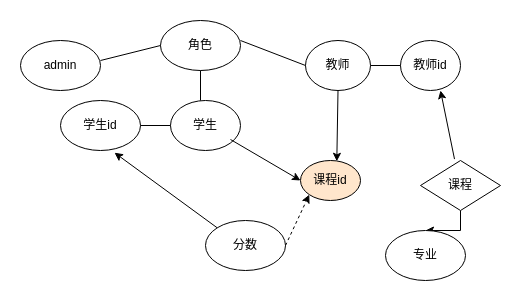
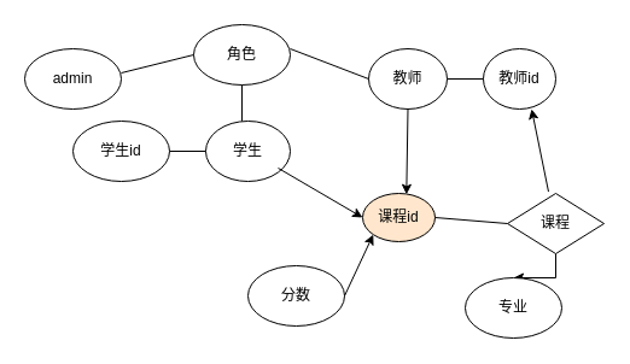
  <mxCell id="0" />
  <mxCell id="1" parent="0" />
  <mxCell id="2" value="角色" style="ellipse;whiteSpace=wrap;html=1;" vertex="1" parent="1"><mxGeometry x="160" y="20" width="80" height="50" as="geometry" /></mxCell>
  <mxCell id="3" value="教师" style="ellipse;whiteSpace=wrap;html=1;" vertex="1" parent="1"><mxGeometry x="305" y="40" width="65" height="50" as="geometry" /></mxCell>
  <mxCell id="4" value="学生" style="ellipse;whiteSpace=wrap;html=1;" vertex="1" parent="1"><mxGeometry x="170" y="100" width="70" height="50" as="geometry" /></mxCell>
  <mxCell id="5" value="admin" style="ellipse;whiteSpace=wrap;html=1;" vertex="1" parent="1"><mxGeometry x="20" y="40" width="80" height="50" as="geometry" /></mxCell>
  <mxCell id="6" value="课程id" style="ellipse;whiteSpace=wrap;html=1;fillColor=#ffe6cc;" vertex="1" parent="1"><mxGeometry x="300" y="160" width="60" height="40" as="geometry" /></mxCell>
  <mxCell id="7" value="" style="endArrow=classic;html=1;rounded=0;exitX=0.5;exitY=1;exitDx=0;exitDy=0;entryX=0.605;entryY=0.02;entryDx=0;entryDy=0;entryPerimeter=0;" edge="1" parent="1" source="3" target="6"><mxGeometry width="50" height="50" relative="1" as="geometry"><mxPoint x="300" y="150" as="sourcePoint" /><mxPoint x="360" y="160" as="targetPoint" /></mxGeometry></mxCell>
  <mxCell id="8" value="" style="endArrow=classic;html=1;rounded=0;exitX=0.5;exitY=1;exitDx=0;exitDy=0;entryX=0;entryY=0.5;entryDx=0;entryDy=0;" edge="1" parent="1" target="6"><mxGeometry width="50" height="50" relative="1" as="geometry"><mxPoint x="230" y="139" as="sourcePoint" /><mxPoint x="233.4" y="210" as="targetPoint" /></mxGeometry></mxCell>
  <mxCell id="9" value="分数" style="ellipse;whiteSpace=wrap;html=1;" vertex="1" parent="1"><mxGeometry x="205" y="220" width="80" height="50" as="geometry" /></mxCell>
  <mxCell id="10" value="" style="edgeStyle=orthogonalEdgeStyle;rounded=0;orthogonalLoop=1;jettySize=auto;html=1;" edge="1" parent="1" source="11" target="12"><mxGeometry relative="1" as="geometry" /></mxCell>
  <mxCell id="11" value="课程" style="rhombus;whiteSpace=wrap;html=1;" vertex="1" parent="1"><mxGeometry x="420" y="160" width="80" height="50" as="geometry" /></mxCell>
  <mxCell id="12" value="专业" style="ellipse;whiteSpace=wrap;html=1;" vertex="1" parent="1"><mxGeometry x="385" y="230" width="80" height="50" as="geometry" /></mxCell>
  <mxCell id="13" value="学生id" style="ellipse;whiteSpace=wrap;html=1;" vertex="1" parent="1"><mxGeometry x="60" y="100" width="80" height="50" as="geometry" /></mxCell>
- <mxCell id="14" value="" style="endArrow=classic;html=1;rounded=0;exitX=0;exitY=0;exitDx=0;exitDy=0;entryX=0.675;entryY=1.044;entryDx=0;entryDy=0;entryPerimeter=0;" edge="1" parent="1" source="9" target="13"><mxGeometry width="50" height="50" relative="1" as="geometry"><mxPoint x="120" y="150" as="sourcePoint" /><mxPoint x="60" y="165" as="targetPoint" /></mxGeometry></mxCell>
  <mxCell id="15" value="教师id" style="ellipse;whiteSpace=wrap;html=1;" vertex="1" parent="1"><mxGeometry x="400" y="40" width="60" height="50" as="geometry" /></mxCell>
  <mxCell id="16" value="" style="endArrow=classic;html=1;rounded=0;exitX=0.425;exitY=-0.028;exitDx=0;exitDy=0;exitPerimeter=0;" edge="1" parent="1" source="11"><mxGeometry width="50" height="50" relative="1" as="geometry"><mxPoint x="450" y="150" as="sourcePoint" /><mxPoint x="440" y="90" as="targetPoint" /></mxGeometry></mxCell>
  <mxCell id="17" value="" style="endArrow=none;html=1;rounded=0;entryX=0;entryY=0.5;entryDx=0;entryDy=0;" edge="1" parent="1" target="2"><mxGeometry width="50" height="50" relative="1" as="geometry"><mxPoint x="100" y="60" as="sourcePoint" /><mxPoint x="150" y="10" as="targetPoint" /></mxGeometry></mxCell>
  <mxCell id="18" value="" style="endArrow=none;html=1;rounded=0;entryX=0.5;entryY=1;entryDx=0;entryDy=0;" edge="1" parent="1" target="2"><mxGeometry width="50" height="50" relative="1" as="geometry"><mxPoint x="200" y="100" as="sourcePoint" /><mxPoint x="260" y="85" as="targetPoint" /></mxGeometry></mxCell>
  <mxCell id="19" value="" style="endArrow=none;html=1;rounded=0;entryX=0;entryY=0.5;entryDx=0;entryDy=0;" edge="1" parent="1" target="3"><mxGeometry width="50" height="50" relative="1" as="geometry"><mxPoint x="240" y="40" as="sourcePoint" /><mxPoint x="300" y="25" as="targetPoint" /></mxGeometry></mxCell>
  <mxCell id="20" value="" style="endArrow=none;html=1;rounded=0;entryX=0;entryY=0.5;entryDx=0;entryDy=0;" edge="1" parent="1" target="15"><mxGeometry width="50" height="50" relative="1" as="geometry"><mxPoint x="370" y="65" as="sourcePoint" /><mxPoint x="435" y="90" as="targetPoint" /></mxGeometry></mxCell>
  <mxCell id="21" value="" style="endArrow=none;html=1;rounded=0;entryX=0;entryY=0.5;entryDx=0;entryDy=0;" edge="1" parent="1" target="4"><mxGeometry width="50" height="50" relative="1" as="geometry"><mxPoint x="140" y="125" as="sourcePoint" /><mxPoint x="200" y="110" as="targetPoint" /></mxGeometry></mxCell>
- <mxCell id="23" value="" style="endArrow=classic;html=1;rounded=0;exitX=1;exitY=0.5;exitDx=0;exitDy=0;entryX=0;entryY=1;entryDx=0;entryDy=0;dashed=1;" edge="1" parent="1" source="9" target="6"><mxGeometry width="50" height="50" relative="1" as="geometry"><mxPoint x="379.996" y="282.562" as="sourcePoint" /><mxPoint x="317.28" y="207.44" as="targetPoint" /></mxGeometry></mxCell>
+ <mxCell id="22" value="" style="endArrow=none;html=1;rounded=0;entryX=0;entryY=0.5;entryDx=0;entryDy=0;exitX=1;exitY=0.5;exitDx=0;exitDy=0;" edge="1" parent="1" source="6" target="11"><mxGeometry width="50" height="50" relative="1" as="geometry"><mxPoint x="380" y="181" as="sourcePoint" /><mxPoint x="440" y="166" as="targetPoint" /></mxGeometry></mxCell>
+ <mxCell id="23" value="" style="endArrow=classic;html=1;rounded=0;exitX=1;exitY=0.5;exitDx=0;exitDy=0;entryX=0;entryY=1;entryDx=0;entryDy=0;" edge="1" parent="1" source="9" target="6"><mxGeometry width="50" height="50" relative="1" as="geometry"><mxPoint x="379.996" y="282.562" as="sourcePoint" /><mxPoint x="317.28" y="207.44" as="targetPoint" /></mxGeometry></mxCell>
